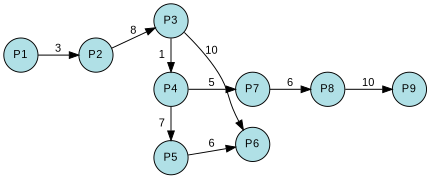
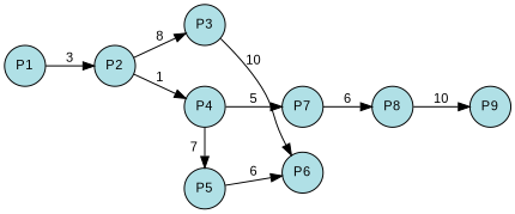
  digraph {
    rankdir=LR
    splines=true
    node [fillcolor=powderblue fixedsize=true fontcolor=black fontname=arial fontsize=12 margin=0 shape=circle style=filled]
    edge [fontcolor=black fontname=arial fontsize=12 margin=0]
    n1 [label=P1 width=0.5]
    n2 [label=P2 width=0.5]
    n3 [label=P3 width=0.5]
    n4 [label=P4 width=0.5]
    n5 [label=P5 width=0.5]
    n6 [label=P6 width=0.5]
    n7 [label=P7 width=0.5]
    n8 [label=P8 width=0.5]
    n9 [label=P9 width=0.5]
    subgraph sub_1 {
      rank=same
      n1
    }
    subgraph sub_2 {
      rank=same
      n2
    }
    subgraph sub_3 {
      rank=same
      n3
      n4
      n5
    }
    subgraph sub_4 {
      rank=same
      n6
      n7
    }
    subgraph sub_5 {
      rank=same
      n8
    }
    subgraph sub_6 {
      rank=same
      n9
    }
    n1 -> n2 [label=3]
    n2 -> n3 [label=8]
-   n3 -> n4 [label=1]
+   n2 -> n4 [label=1]
    n3 -> n6 [label=10]
    n4 -> n5 [label=7]
    n4 -> n7 [label=5]
    n5 -> n6 [label=6]
    n7 -> n8 [label=6]
    n8 -> n9 [label=10]
  }
